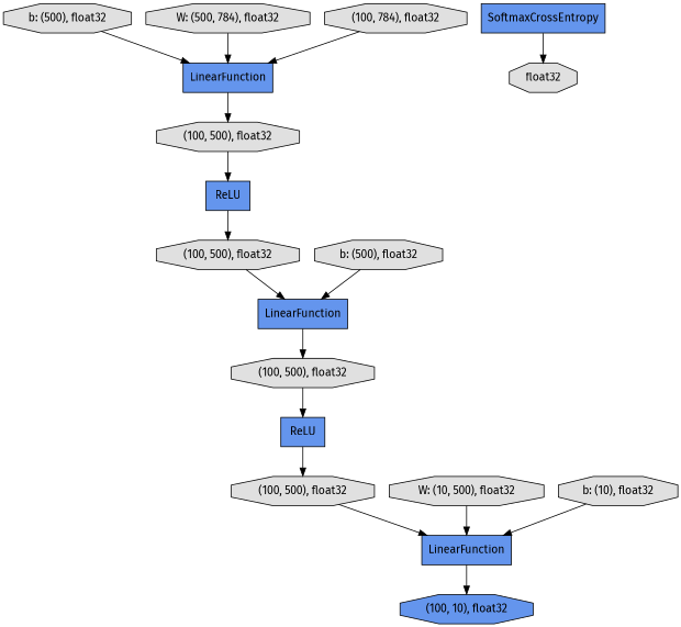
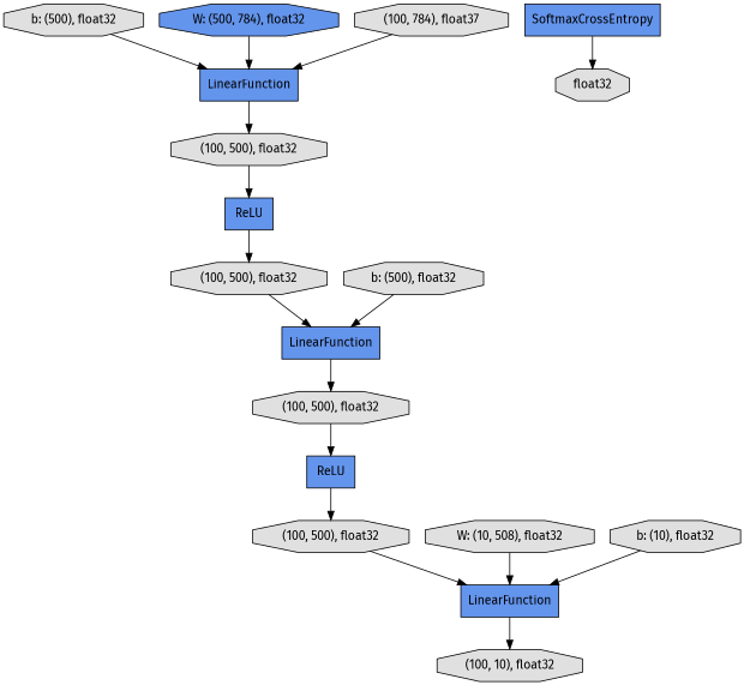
  digraph {
    fontname="Fira Sans"
    rankdir=TB
    node [fillcolor="#E0E0E0" fontname="Fira Sans" shape=octagon style=filled]
    edge [fontname="Fira Sans"]
    n1 [label="b: (500), float32"]
    n2 [fillcolor="#6495ED" label=LinearFunction shape=record]
    n3 [label="(100, 500), float32"]
    n4 [fillcolor="#6495ED" label=SoftmaxCrossEntropy shape=record]
    n5 [label=float32]
    n6 [label="(100, 500), float32"]
    n7 [fillcolor="#6495ED" label=ReLU shape=record]
    n8 [label="(100, 500), float32"]
    n9 [label="(100, 500), float32"]
    n10 [fillcolor="#6495ED" label=LinearFunction shape=record]
    n11 [fillcolor="#6495ED" label=ReLU shape=record]
-   n12 [label="W: (10, 500), float32"]
+   n12 [label="W: (10, 508), float32"]
    n13 [fillcolor="#6495ED" label=LinearFunction shape=record]
-   n14 [fillcolor="#6495ED" label="(100, 10), float32"]
-   n15 [label="W: (500, 784), float32"]
-   n16 [label="(100, 784), float32"]
+   n14 [label="(100, 10), float32"]
+   n15 [fillcolor="#6495ED" label="W: (500, 784), float32"]
+   n16 [label="(100, 784), float37"]
    n17 [label="b: (10), float32"]
    n18 [label="b: (500), float32"]
    n1 -> n2
    n2 -> n3
    n3 -> n11
    n4 -> n5
    n6 -> n7
    n7 -> n8
    n8 -> n13
    n9 -> n10
    n10 -> n6
    n11 -> n9
    n12 -> n13
    n13 -> n14
    n15 -> n2
    n16 -> n2
    n17 -> n13
    n18 -> n10
  }
